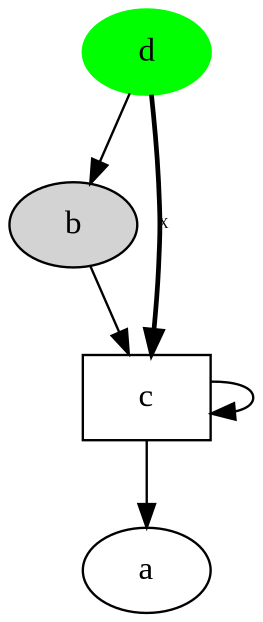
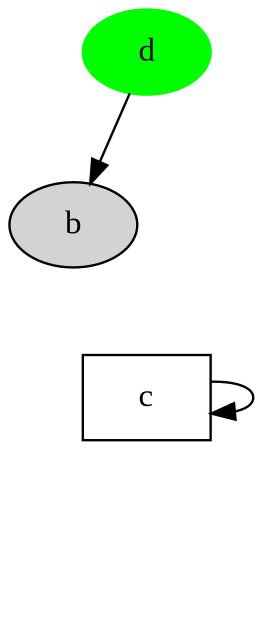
  digraph {
    fontname="Liberation Serif"
    node [fontname="Liberation Serif"]
    edge [fontname="Liberation Serif"]
-   n1 [label=a]
    n2 [label=b style=filled]
    n3 [label=c shape=box]
    n4 [color=green label=d style=filled]
-   n2 -> n3
-   n3 -> n1
    n3 -> n3
    n4 -> n2
-   n4 -> n3 [fontsize=6 label=X style=bold]
  }
